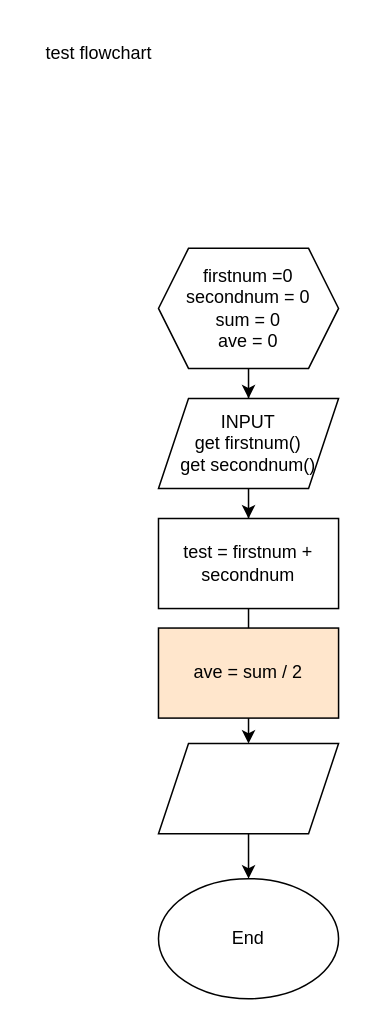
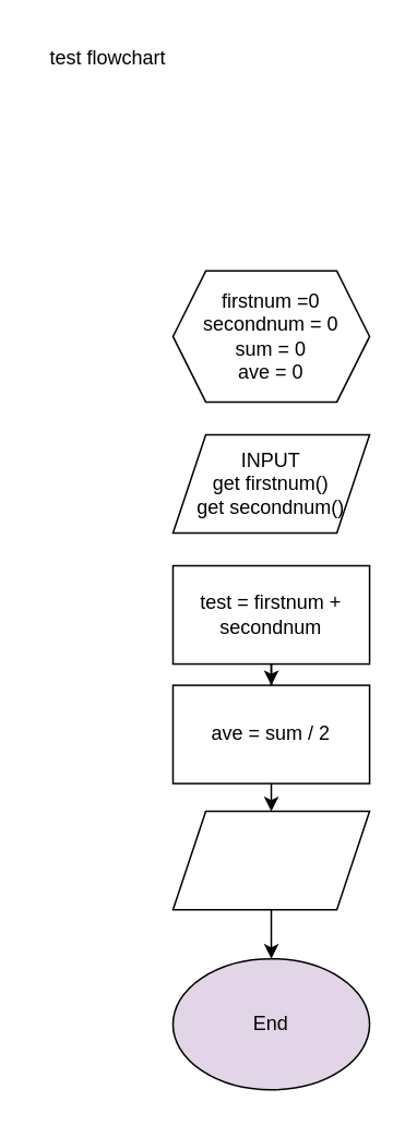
  <mxCell id="0" />
  <mxCell id="1" parent="0" />
- <mxCell id="2" value="End" style="ellipse;whiteSpace=wrap;html=1;" vertex="1" parent="1"><mxGeometry x="105" y="585" width="120" height="80" as="geometry" /></mxCell>
- <mxCell id="3" value="" style="edgeStyle=orthogonalEdgeStyle;rounded=0;orthogonalLoop=1;jettySize=auto;html=1;" edge="1" parent="1" source="4" target="6"><mxGeometry relative="1" as="geometry" /></mxCell>
+ <mxCell id="2" value="End" style="ellipse;whiteSpace=wrap;html=1;fillColor=#e1d5e7;" vertex="1" parent="1"><mxGeometry x="105" y="585" width="120" height="80" as="geometry" /></mxCell>
  <mxCell id="4" value="firstnum =0&lt;br&gt;secondnum = 0&lt;br&gt;sum = 0&lt;br&gt;ave = 0" style="shape=hexagon;perimeter=hexagonPerimeter2;whiteSpace=wrap;html=1;fixedSize=1;" vertex="1" parent="1"><mxGeometry x="105" y="165" width="120" height="80" as="geometry" /></mxCell>
- <mxCell id="5" value="" style="edgeStyle=orthogonalEdgeStyle;rounded=0;orthogonalLoop=1;jettySize=auto;html=1;" edge="1" parent="1" source="6" target="9"><mxGeometry relative="1" as="geometry" /></mxCell>
  <mxCell id="6" value="INPUT&lt;br&gt;get firstnum()&lt;br&gt;get secondnum()" style="shape=parallelogram;perimeter=parallelogramPerimeter;whiteSpace=wrap;html=1;fixedSize=1;" vertex="1" parent="1"><mxGeometry x="105" y="265" width="120" height="60" as="geometry" /></mxCell>
  <mxCell id="7" value="" style="edgeStyle=orthogonalEdgeStyle;rounded=0;orthogonalLoop=1;jettySize=auto;html=1;" edge="1" parent="1" source="9" target="11"><mxGeometry relative="1" as="geometry" /></mxCell>
+ <mxCell id="8" value="" style="edgeStyle=orthogonalEdgeStyle;rounded=0;orthogonalLoop=1;jettySize=auto;html=1;" edge="1" parent="1" source="9" target="12"><mxGeometry relative="1" as="geometry" /></mxCell>
  <mxCell id="9" value="test = firstnum + secondnum" style="whiteSpace=wrap;html=1;" vertex="1" parent="1"><mxGeometry x="105" y="345" width="120" height="60" as="geometry" /></mxCell>
  <mxCell id="10" value="" style="edgeStyle=orthogonalEdgeStyle;rounded=0;orthogonalLoop=1;jettySize=auto;html=1;" edge="1" parent="1" source="11" target="2"><mxGeometry relative="1" as="geometry" /></mxCell>
  <mxCell id="11" value="" style="shape=parallelogram;perimeter=parallelogramPerimeter;whiteSpace=wrap;html=1;fixedSize=1;" vertex="1" parent="1"><mxGeometry x="105" y="495" width="120" height="60" as="geometry" /></mxCell>
- <mxCell id="12" value="ave = sum / 2" style="whiteSpace=wrap;html=1;fillColor=#ffe6cc;" vertex="1" parent="1"><mxGeometry x="105" y="418" width="120" height="60" as="geometry" /></mxCell>
+ <mxCell id="12" value="ave = sum / 2" style="whiteSpace=wrap;html=1;" vertex="1" parent="1"><mxGeometry x="105" y="418" width="120" height="60" as="geometry" /></mxCell>
  <mxCell id="13" value="test flowchart" style="text;html=1;align=center;verticalAlign=middle;resizable=0;points=[];autosize=1;strokeColor=none;fillColor=none;" vertex="1" parent="1"><mxGeometry x="20" y="20" width="90" height="30" as="geometry" /></mxCell>
